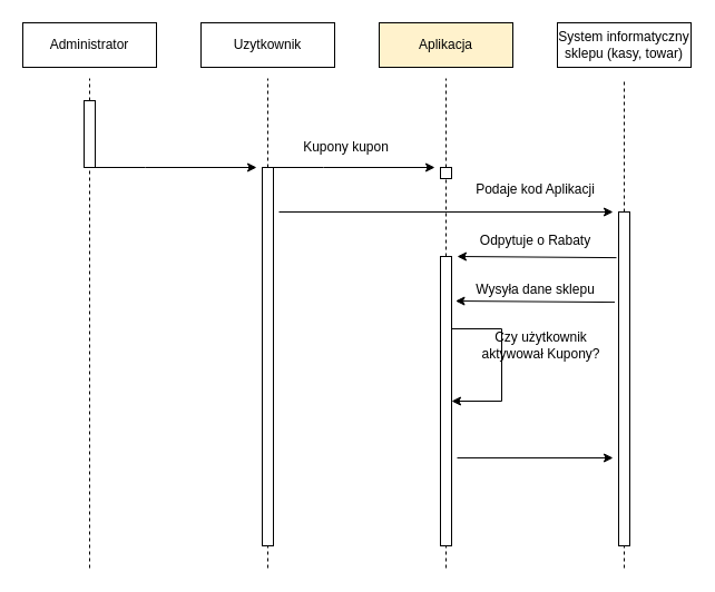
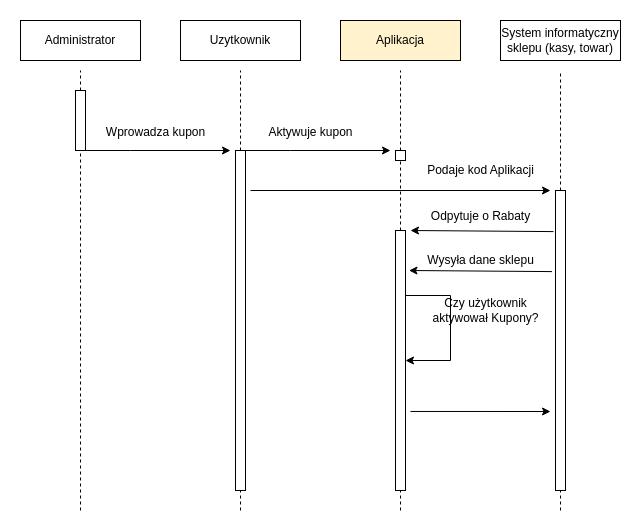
  <mxCell id="0" />
  <mxCell id="1" parent="0" />
  <mxCell id="2" value="" style="endArrow=none;dashed=1;html=1;" edge="1" parent="1" source="11"><mxGeometry width="50" height="50" relative="1" as="geometry"><mxPoint x="80" y="510" as="sourcePoint" /><mxPoint x="80" y="70" as="targetPoint" /></mxGeometry></mxCell>
  <mxCell id="3" value="" style="endArrow=none;dashed=1;html=1;" edge="1" parent="1" source="14"><mxGeometry width="50" height="50" relative="1" as="geometry"><mxPoint x="240" y="510" as="sourcePoint" /><mxPoint x="240" y="70" as="targetPoint" /></mxGeometry></mxCell>
  <mxCell id="4" value="" style="endArrow=none;dashed=1;html=1;" edge="1" parent="1" source="17"><mxGeometry width="50" height="50" relative="1" as="geometry"><mxPoint x="400" y="510" as="sourcePoint" /><mxPoint x="400" y="70" as="targetPoint" /></mxGeometry></mxCell>
  <mxCell id="5" value="" style="endArrow=none;dashed=1;html=1;" edge="1" parent="1" source="20"><mxGeometry width="50" height="50" relative="1" as="geometry"><mxPoint x="560" y="510" as="sourcePoint" /><mxPoint x="560" y="70" as="targetPoint" /></mxGeometry></mxCell>
  <mxCell id="6" value="Administrator" style="rounded=0;whiteSpace=wrap;html=1;fillColor=#FFFFFF;" vertex="1" parent="1"><mxGeometry x="20" y="20" width="120" height="40" as="geometry" /></mxCell>
  <mxCell id="7" value="Uzytkownik" style="rounded=0;whiteSpace=wrap;html=1;fillColor=#FFFFFF;" vertex="1" parent="1"><mxGeometry x="180" y="20" width="120" height="40" as="geometry" /></mxCell>
  <mxCell id="8" value="Aplikacja" style="rounded=0;whiteSpace=wrap;html=1;fillColor=#fff2cc;" vertex="1" parent="1"><mxGeometry x="340" y="20" width="120" height="40" as="geometry" /></mxCell>
  <mxCell id="9" value="System informatyczny sklepu (kasy, towar)" style="rounded=0;whiteSpace=wrap;html=1;fillColor=#FFFFFF;" vertex="1" parent="1"><mxGeometry x="500" y="20" width="120" height="40" as="geometry" /></mxCell>
  <mxCell id="10" style="edgeStyle=orthogonalEdgeStyle;rounded=0;orthogonalLoop=1;jettySize=auto;html=1;exitX=1;exitY=1;exitDx=0;exitDy=0;" edge="1" parent="1" source="11"><mxGeometry relative="1" as="geometry"><mxPoint x="230" y="150" as="targetPoint" /><Array as="points"><mxPoint x="130" y="150" /><mxPoint x="130" y="150" /></Array></mxGeometry></mxCell>
  <mxCell id="11" value="" style="rounded=0;whiteSpace=wrap;html=1;fillColor=#FFFFFF;" vertex="1" parent="1"><mxGeometry x="75" y="90" width="10" height="60" as="geometry" /></mxCell>
  <mxCell id="12" value="" style="endArrow=none;dashed=1;html=1;" edge="1" parent="1" target="11"><mxGeometry width="50" height="50" relative="1" as="geometry"><mxPoint x="80" y="510" as="sourcePoint" /><mxPoint x="80" y="70" as="targetPoint" /></mxGeometry></mxCell>
  <mxCell id="13" style="edgeStyle=orthogonalEdgeStyle;rounded=0;orthogonalLoop=1;jettySize=auto;html=1;exitX=1;exitY=0;exitDx=0;exitDy=0;" edge="1" parent="1" source="14"><mxGeometry relative="1" as="geometry"><mxPoint x="390" y="150" as="targetPoint" /><Array as="points"><mxPoint x="290" y="150" /><mxPoint x="290" y="150" /></Array></mxGeometry></mxCell>
  <mxCell id="14" value="" style="rounded=0;whiteSpace=wrap;html=1;fillColor=#FFFFFF;" vertex="1" parent="1"><mxGeometry x="235" y="150" width="10" height="340" as="geometry" /></mxCell>
  <mxCell id="15" value="" style="endArrow=none;dashed=1;html=1;" edge="1" parent="1" target="14"><mxGeometry width="50" height="50" relative="1" as="geometry"><mxPoint x="240" y="510" as="sourcePoint" /><mxPoint x="240" y="70" as="targetPoint" /></mxGeometry></mxCell>
+ <mxCell id="16" value="Wprowadza kupon" style="text;html=1;align=center;verticalAlign=middle;resizable=0;points=[];autosize=1;" vertex="1" parent="1"><mxGeometry x="100" y="122" width="110" height="20" as="geometry" /></mxCell>
  <mxCell id="17" value="" style="rounded=0;whiteSpace=wrap;html=1;fillColor=#FFFFFF;" vertex="1" parent="1"><mxGeometry x="395" y="150" width="10" height="10" as="geometry" /></mxCell>
  <mxCell id="18" value="" style="endArrow=none;dashed=1;html=1;" edge="1" parent="1" source="22" target="17"><mxGeometry width="50" height="50" relative="1" as="geometry"><mxPoint x="400" y="510" as="sourcePoint" /><mxPoint x="400" y="70" as="targetPoint" /></mxGeometry></mxCell>
- <mxCell id="19" value="Kupony kupon" style="text;html=1;align=center;verticalAlign=middle;resizable=0;points=[];autosize=1;" vertex="1" parent="1"><mxGeometry x="260" y="122" width="100" height="20" as="geometry" /></mxCell>
+ <mxCell id="19" value="Aktywuje kupon" style="text;html=1;align=center;verticalAlign=middle;resizable=0;points=[];autosize=1;" vertex="1" parent="1"><mxGeometry x="260" y="122" width="100" height="20" as="geometry" /></mxCell>
  <mxCell id="20" value="" style="rounded=0;whiteSpace=wrap;html=1;fillColor=#FFFFFF;" vertex="1" parent="1"><mxGeometry x="555" y="190" width="10" height="300" as="geometry" /></mxCell>
  <mxCell id="21" value="" style="endArrow=none;dashed=1;html=1;" edge="1" parent="1" target="20"><mxGeometry width="50" height="50" relative="1" as="geometry"><mxPoint x="560" y="510" as="sourcePoint" /><mxPoint x="560" y="70" as="targetPoint" /></mxGeometry></mxCell>
  <mxCell id="22" value="" style="rounded=0;whiteSpace=wrap;html=1;fillColor=#FFFFFF;" vertex="1" parent="1"><mxGeometry x="395" y="230" width="10" height="260" as="geometry" /></mxCell>
  <mxCell id="23" value="" style="endArrow=none;dashed=1;html=1;" edge="1" parent="1" target="22"><mxGeometry width="50" height="50" relative="1" as="geometry"><mxPoint x="400" y="510" as="sourcePoint" /><mxPoint x="400" y="160" as="targetPoint" /></mxGeometry></mxCell>
  <mxCell id="24" value="" style="endArrow=classic;html=1;" edge="1" parent="1"><mxGeometry width="50" height="50" relative="1" as="geometry"><mxPoint x="250" y="190" as="sourcePoint" /><mxPoint x="550" y="190" as="targetPoint" /></mxGeometry></mxCell>
  <mxCell id="25" value="Podaje kod Aplikacji" style="text;html=1;align=center;verticalAlign=middle;resizable=0;points=[];autosize=1;" vertex="1" parent="1"><mxGeometry x="420" y="160" width="120" height="20" as="geometry" /></mxCell>
  <mxCell id="26" value="" style="endArrow=classic;html=1;exitX=-0.2;exitY=0.137;exitDx=0;exitDy=0;exitPerimeter=0;" edge="1" parent="1" source="20"><mxGeometry width="50" height="50" relative="1" as="geometry"><mxPoint x="310" y="360" as="sourcePoint" /><mxPoint x="410" y="230" as="targetPoint" /></mxGeometry></mxCell>
  <mxCell id="27" value="Odpytuje o Rabaty" style="text;html=1;align=center;verticalAlign=middle;resizable=0;points=[];autosize=1;" vertex="1" parent="1"><mxGeometry x="425" y="206" width="110" height="20" as="geometry" /></mxCell>
  <mxCell id="28" value="" style="endArrow=classic;html=1;exitX=-0.2;exitY=0.137;exitDx=0;exitDy=0;exitPerimeter=0;" edge="1" parent="1"><mxGeometry width="50" height="50" relative="1" as="geometry"><mxPoint x="551.5" y="271.1" as="sourcePoint" /><mxPoint x="408.5" y="270" as="targetPoint" /></mxGeometry></mxCell>
  <mxCell id="29" value="Wysyła dane sklepu" style="text;html=1;align=center;verticalAlign=middle;resizable=0;points=[];autosize=1;" vertex="1" parent="1"><mxGeometry x="410" y="250" width="140" height="20" as="geometry" /></mxCell>
  <mxCell id="30" value="" style="endArrow=classic;html=1;exitX=1.5;exitY=0.473;exitDx=0;exitDy=0;exitPerimeter=0;" edge="1" parent="1"><mxGeometry width="50" height="50" relative="1" as="geometry"><mxPoint x="410" y="410.98" as="sourcePoint" /><mxPoint x="550" y="411" as="targetPoint" /></mxGeometry></mxCell>
  <mxCell id="31" style="edgeStyle=orthogonalEdgeStyle;rounded=0;orthogonalLoop=1;jettySize=auto;html=1;exitX=1;exitY=0.25;exitDx=0;exitDy=0;entryX=1;entryY=0.5;entryDx=0;entryDy=0;" edge="1" parent="1" source="22" target="22"><mxGeometry relative="1" as="geometry"><Array as="points"><mxPoint x="450" y="295" /><mxPoint x="450" y="360" /></Array></mxGeometry></mxCell>
  <mxCell id="32" value="Czy użytkownik &lt;br&gt;aktywował Kupony?" style="text;html=1;align=center;verticalAlign=middle;resizable=0;points=[];autosize=1;" vertex="1" parent="1"><mxGeometry x="425" y="295" width="120" height="30" as="geometry" /></mxCell>
